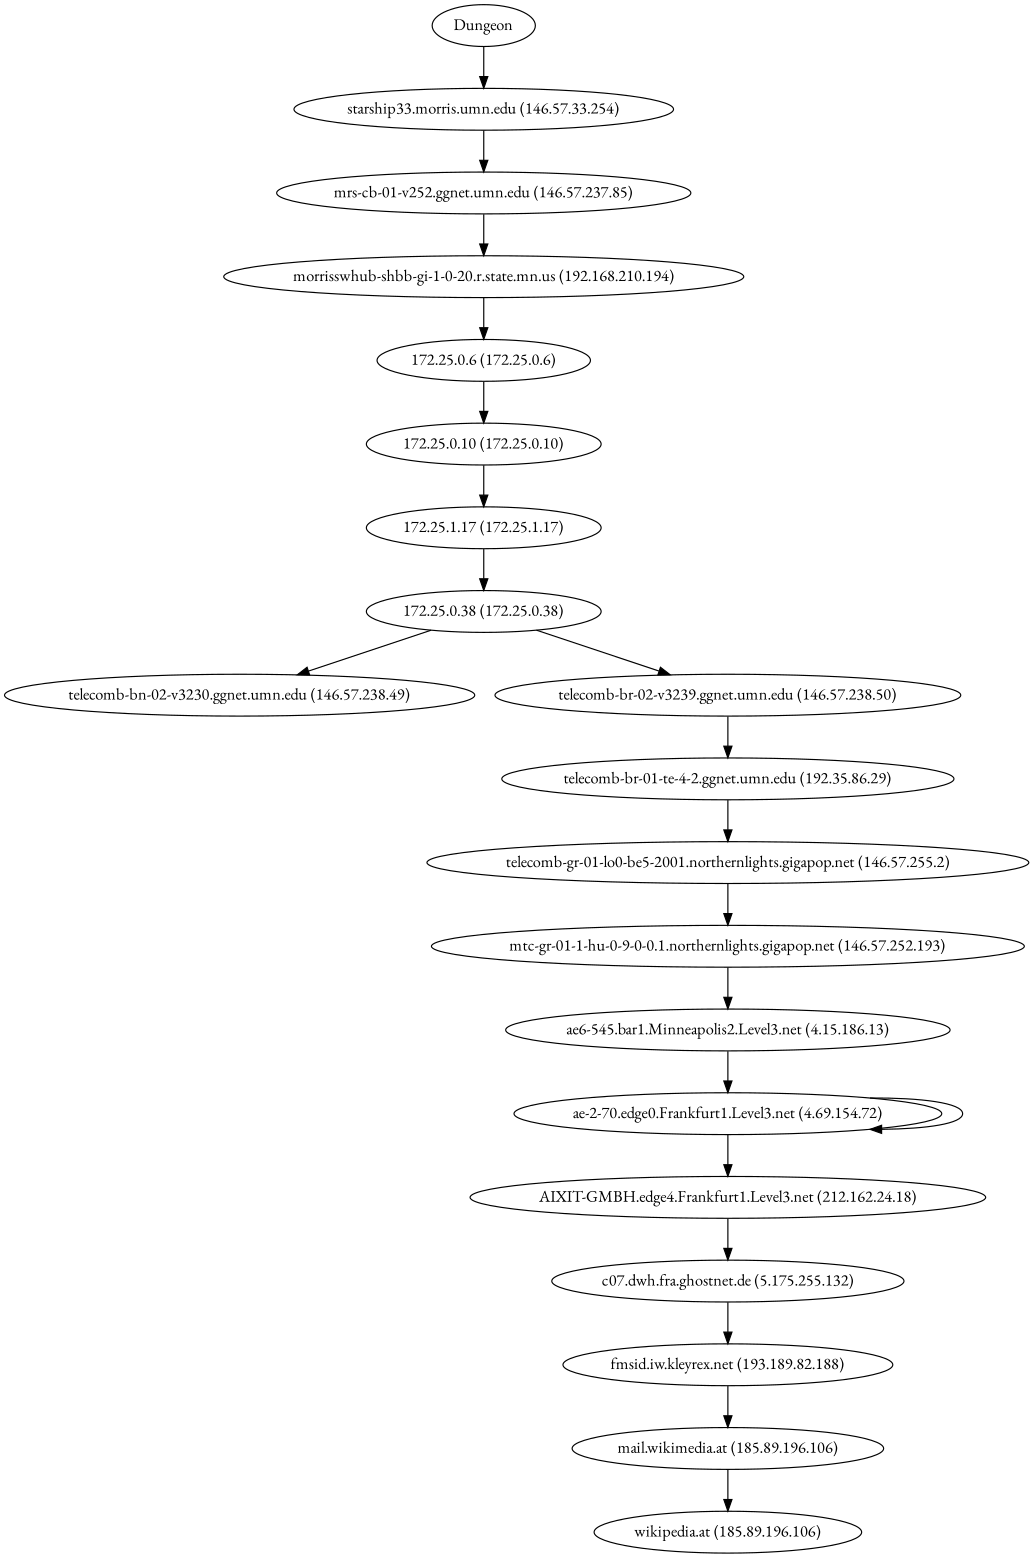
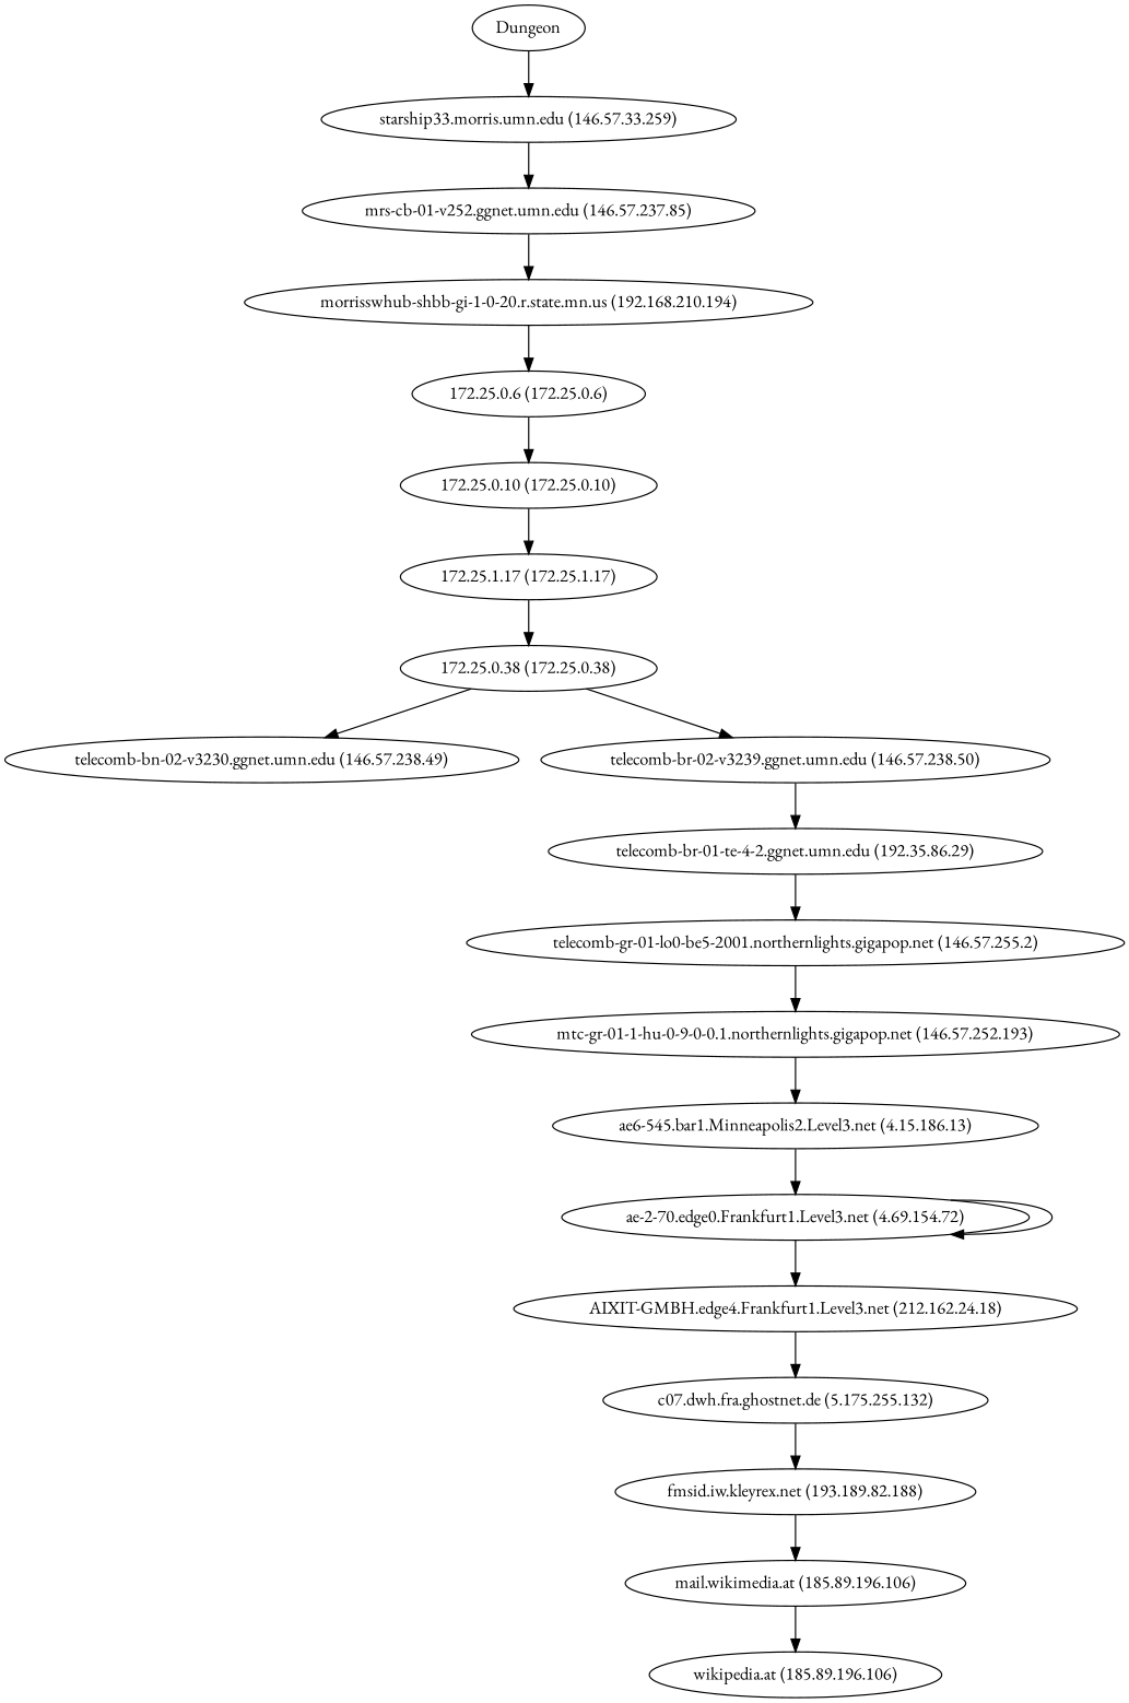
  digraph {
    fontname="EB Garamond"
    node [fontname="EB Garamond"]
    edge [fontname="EB Garamond"]
    Dungeon
-   "starship33.morris.umn.edu (146.57.33.254)"
+   "starship33.morris.umn.edu (146.57.33.254)" [label="starship33.morris.umn.edu (146.57.33.259)"]
    "mrs-cb-01-v252.ggnet.umn.edu (146.57.237.85)"
    "morrisswhub-shbb-gi-1-0-20.r.state.mn.us (192.168.210.194)"
    "172.25.0.6 (172.25.0.6)"
    "172.25.0.10 (172.25.0.10)"
    "172.25.1.17 (172.25.1.17)"
    "172.25.0.38 (172.25.0.38)"
    "telecomb-bn-02-v3230.ggnet.umn.edu (146.57.238.49)"
    "telecomb-br-02-v3239.ggnet.umn.edu (146.57.238.50)"
    "telecomb-br-01-te-4-2.ggnet.umn.edu (192.35.86.29)"
    "telecomb-gr-01-lo0-be5-2001.northernlights.gigapop.net (146.57.255.2)"
    "mtc-gr-01-1-hu-0-9-0-0.1.northernlights.gigapop.net (146.57.252.193)"
    "ae6-545.bar1.Minneapolis2.Level3.net (4.15.186.13)"
    n15 [label="ae-2-70.edge0.Frankfurt1.Level3.net (4.69.154.72)"]
    "AIXIT-GMBH.edge4.Frankfurt1.Level3.net (212.162.24.18)"
    "c07.dwh.fra.ghostnet.de (5.175.255.132)"
    "fmsid.iw.kleyrex.net (193.189.82.188)"
    "mail.wikimedia.at (185.89.196.106)"
    "wikipedia.at (185.89.196.106)"
    Dungeon -> "starship33.morris.umn.edu (146.57.33.254)"
    "starship33.morris.umn.edu (146.57.33.254)" -> "mrs-cb-01-v252.ggnet.umn.edu (146.57.237.85)"
    "mrs-cb-01-v252.ggnet.umn.edu (146.57.237.85)" -> "morrisswhub-shbb-gi-1-0-20.r.state.mn.us (192.168.210.194)"
    "morrisswhub-shbb-gi-1-0-20.r.state.mn.us (192.168.210.194)" -> "172.25.0.6 (172.25.0.6)"
    "172.25.0.6 (172.25.0.6)" -> "172.25.0.10 (172.25.0.10)"
    "172.25.0.10 (172.25.0.10)" -> "172.25.1.17 (172.25.1.17)"
    "172.25.1.17 (172.25.1.17)" -> "172.25.0.38 (172.25.0.38)"
    "172.25.0.38 (172.25.0.38)" -> "telecomb-bn-02-v3230.ggnet.umn.edu (146.57.238.49)"
    "172.25.0.38 (172.25.0.38)" -> "telecomb-br-02-v3239.ggnet.umn.edu (146.57.238.50)"
    "telecomb-br-02-v3239.ggnet.umn.edu (146.57.238.50)" -> "telecomb-br-01-te-4-2.ggnet.umn.edu (192.35.86.29)"
    "telecomb-br-01-te-4-2.ggnet.umn.edu (192.35.86.29)" -> "telecomb-gr-01-lo0-be5-2001.northernlights.gigapop.net (146.57.255.2)"
    "telecomb-gr-01-lo0-be5-2001.northernlights.gigapop.net (146.57.255.2)" -> "mtc-gr-01-1-hu-0-9-0-0.1.northernlights.gigapop.net (146.57.252.193)"
    "mtc-gr-01-1-hu-0-9-0-0.1.northernlights.gigapop.net (146.57.252.193)" -> "ae6-545.bar1.Minneapolis2.Level3.net (4.15.186.13)"
    "ae6-545.bar1.Minneapolis2.Level3.net (4.15.186.13)" -> n15
    n15 -> n15
    n15 -> "AIXIT-GMBH.edge4.Frankfurt1.Level3.net (212.162.24.18)"
    "AIXIT-GMBH.edge4.Frankfurt1.Level3.net (212.162.24.18)" -> "c07.dwh.fra.ghostnet.de (5.175.255.132)"
    "c07.dwh.fra.ghostnet.de (5.175.255.132)" -> "fmsid.iw.kleyrex.net (193.189.82.188)"
    "fmsid.iw.kleyrex.net (193.189.82.188)" -> "mail.wikimedia.at (185.89.196.106)"
    "mail.wikimedia.at (185.89.196.106)" -> "wikipedia.at (185.89.196.106)"
  }
